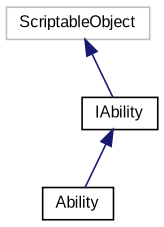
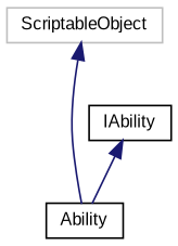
  digraph {
    fontname="Liberation Sans"
    node [color=black fillcolor=white fontname="Liberation Sans" fontsize=10 shape=record style=filled]
    edge [color=midnightblue dir=back fontname="Liberation Sans" fontsize=10 labelfontname=Helvetica labelfontsize=10 style=solid]
    n1 [height=0.2 label=Ability width=0.4]
    n2 [color=grey75 height=0.2 label=ScriptableObject width=0.4]
    n3 [height=0.2 label=IAbility width=0.4]
-   n2 -> n3
+   n2 -> n1
    n3 -> n1
  }
